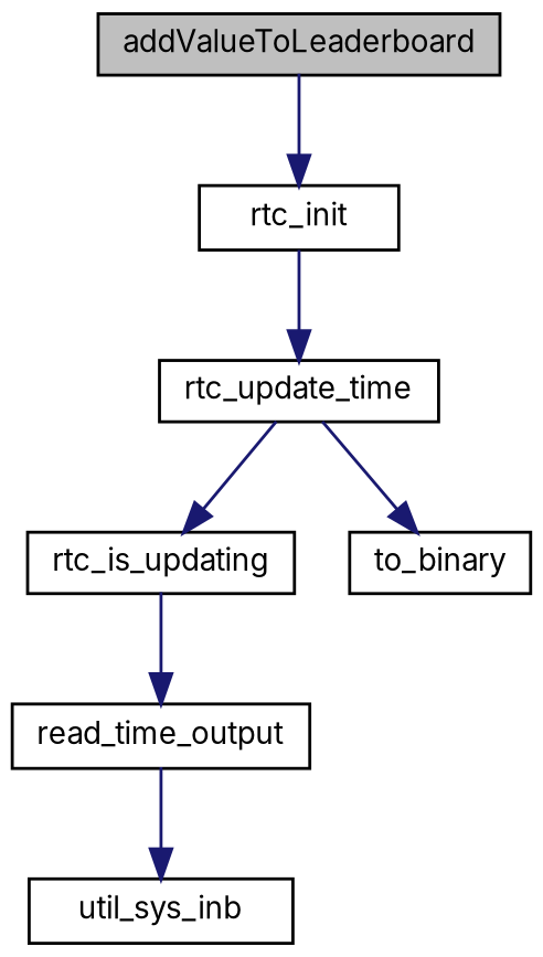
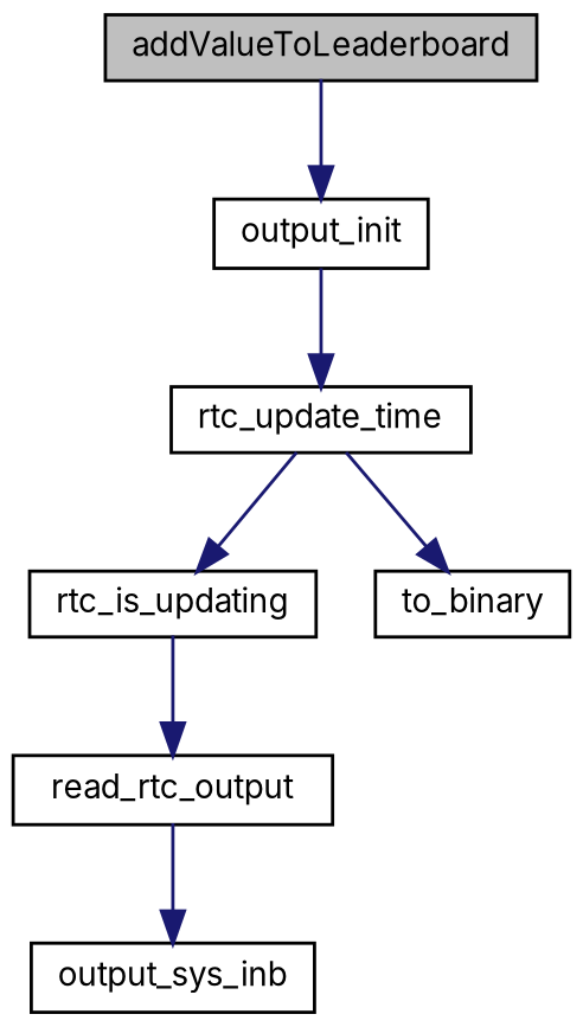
  digraph {
    fontname=Inter
    rankdir=TB
    node [color=black fillcolor=white fontname=Inter fontsize=10 shape=record style=filled]
    edge [color=midnightblue fontname=Inter fontsize=10 labelfontname=Helvetica labelfontsize=10 style=solid]
    n1 [fillcolor=grey75 fontcolor=black height=0.2 label=addValueToLeaderboard width=0.4]
-   n2 [height=0.2 label=rtc_init width=0.4]
+   n2 [height=0.2 label=output_init width=0.4]
    n3 [height=0.2 label=rtc_update_time width=0.4]
    n4 [height=0.2 label=rtc_is_updating width=0.4]
    n5 [height=0.2 label=to_binary width=0.4]
-   n6 [height=0.2 label=read_time_output width=0.4]
-   n7 [height=0.2 label=util_sys_inb width=0.4]
+   n6 [height=0.2 label=read_rtc_output width=0.4]
+   n7 [height=0.2 label=output_sys_inb width=0.4]
    n1 -> n2
    n2 -> n3
    n3 -> n4
    n3 -> n5
    n4 -> n6
    n6 -> n7
  }
